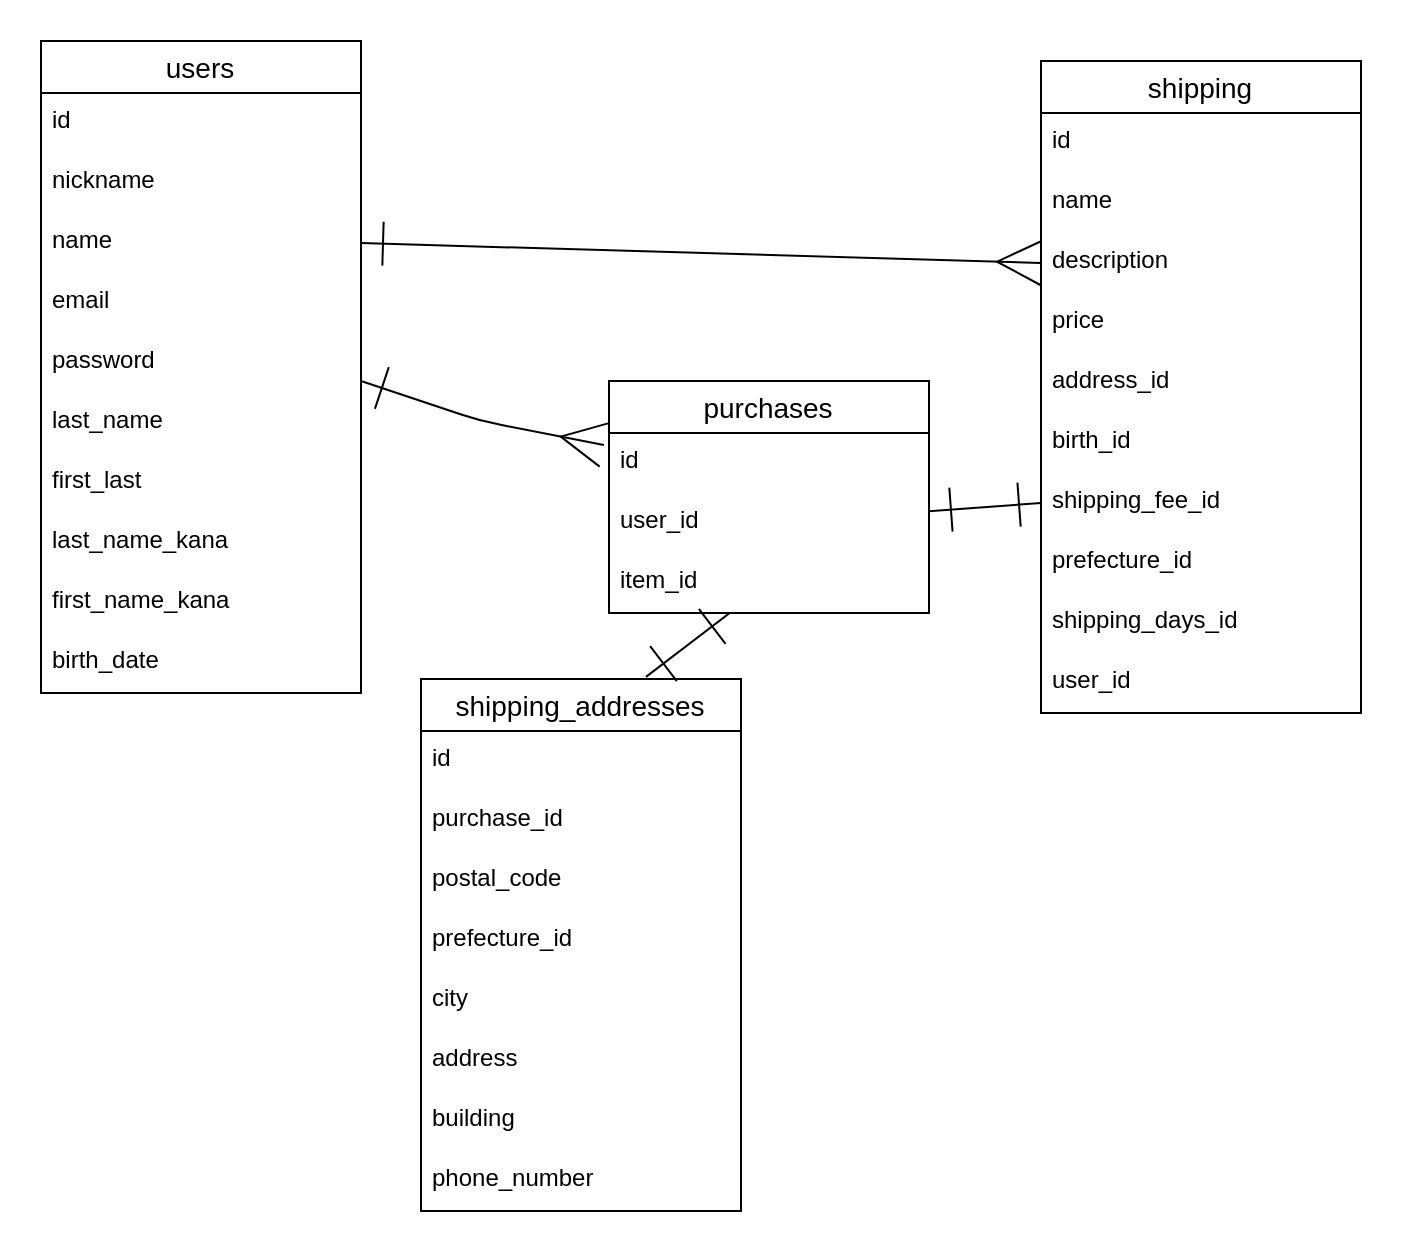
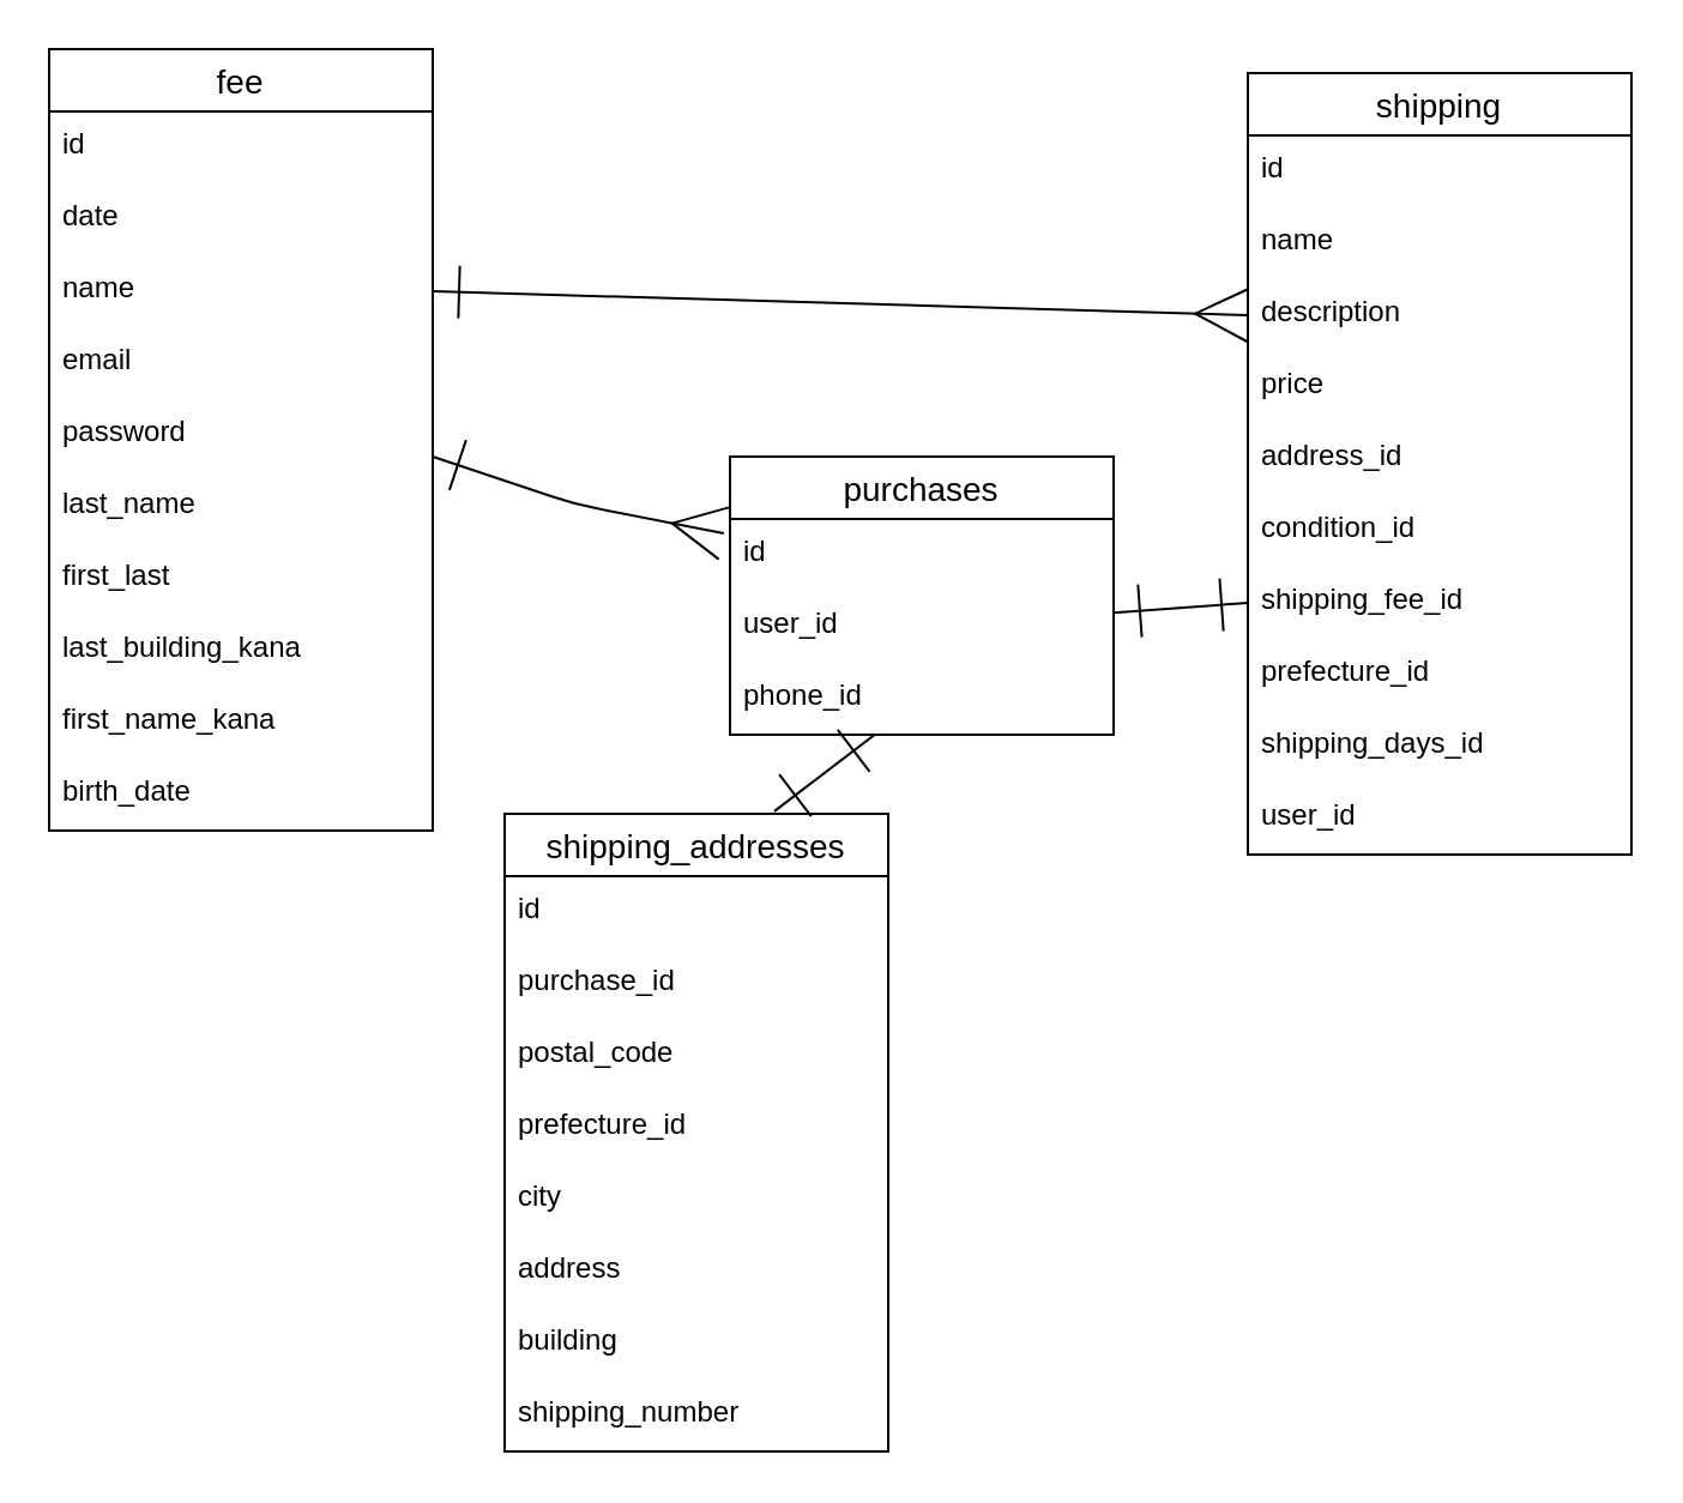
  <mxCell id="0" />
  <mxCell id="1" parent="0" />
- <mxCell id="2" value="users" style="swimlane;fontStyle=0;childLayout=stackLayout;horizontal=1;startSize=26;horizontalStack=0;resizeParent=1;resizeParentMax=0;resizeLast=0;collapsible=1;marginBottom=0;align=center;fontSize=14;" vertex="1" parent="1"><mxGeometry x="20" width="160" height="326" as="geometry" y="20" /></mxCell>
+ <mxCell id="2" value="fee" style="swimlane;fontStyle=0;childLayout=stackLayout;horizontal=1;startSize=26;horizontalStack=0;resizeParent=1;resizeParentMax=0;resizeLast=0;collapsible=1;marginBottom=0;align=center;fontSize=14;" vertex="1" parent="1"><mxGeometry x="20" width="160" height="326" as="geometry" y="20" /></mxCell>
  <mxCell id="3" value="id " style="text;strokeColor=none;fillColor=none;spacingLeft=4;spacingRight=4;overflow=hidden;rotatable=0;points=[[0,0.5],[1,0.5]];portConstraint=eastwest;fontSize=12;" vertex="1" parent="2"><mxGeometry y="26" width="160" height="30" as="geometry" /></mxCell>
- <mxCell id="4" value="nickname" style="text;strokeColor=none;fillColor=none;spacingLeft=4;spacingRight=4;overflow=hidden;rotatable=0;points=[[0,0.5],[1,0.5]];portConstraint=eastwest;fontSize=12;" vertex="1" parent="2"><mxGeometry y="56" width="160" height="30" as="geometry" /></mxCell>
+ <mxCell id="4" value="date" style="text;strokeColor=none;fillColor=none;spacingLeft=4;spacingRight=4;overflow=hidden;rotatable=0;points=[[0,0.5],[1,0.5]];portConstraint=eastwest;fontSize=12;" vertex="1" parent="2"><mxGeometry y="56" width="160" height="30" as="geometry" /></mxCell>
  <mxCell id="5" value="name" style="text;strokeColor=none;fillColor=none;spacingLeft=4;spacingRight=4;overflow=hidden;rotatable=0;points=[[0,0.5],[1,0.5]];portConstraint=eastwest;fontSize=12;" vertex="1" parent="2"><mxGeometry y="86" width="160" height="30" as="geometry" /></mxCell>
  <mxCell id="6" value="email" style="text;strokeColor=none;fillColor=none;spacingLeft=4;spacingRight=4;overflow=hidden;rotatable=0;points=[[0,0.5],[1,0.5]];portConstraint=eastwest;fontSize=12;" vertex="1" parent="2"><mxGeometry y="116" width="160" height="30" as="geometry" /></mxCell>
  <mxCell id="7" value="password" style="text;strokeColor=none;fillColor=none;spacingLeft=4;spacingRight=4;overflow=hidden;rotatable=0;points=[[0,0.5],[1,0.5]];portConstraint=eastwest;fontSize=12;" vertex="1" parent="2"><mxGeometry y="146" width="160" height="30" as="geometry" /></mxCell>
  <mxCell id="8" value="last_name" style="text;strokeColor=none;fillColor=none;spacingLeft=4;spacingRight=4;overflow=hidden;rotatable=0;points=[[0,0.5],[1,0.5]];portConstraint=eastwest;fontSize=12;fontFamily=Helvetica;fontColor=default;" vertex="1" parent="2"><mxGeometry y="176" width="160" height="30" as="geometry" /></mxCell>
  <mxCell id="9" value="first_last" style="text;strokeColor=none;fillColor=none;spacingLeft=4;spacingRight=4;overflow=hidden;rotatable=0;points=[[0,0.5],[1,0.5]];portConstraint=eastwest;fontSize=12;fontFamily=Helvetica;fontColor=default;" vertex="1" parent="2"><mxGeometry y="206" width="160" height="30" as="geometry" /></mxCell>
- <mxCell id="10" value="last_name_kana" style="text;strokeColor=none;fillColor=none;spacingLeft=4;spacingRight=4;overflow=hidden;rotatable=0;points=[[0,0.5],[1,0.5]];portConstraint=eastwest;fontSize=12;fontFamily=Helvetica;fontColor=default;" vertex="1" parent="2"><mxGeometry y="236" width="160" height="30" as="geometry" /></mxCell>
+ <mxCell id="10" value="last_building_kana" style="text;strokeColor=none;fillColor=none;spacingLeft=4;spacingRight=4;overflow=hidden;rotatable=0;points=[[0,0.5],[1,0.5]];portConstraint=eastwest;fontSize=12;fontFamily=Helvetica;fontColor=default;" vertex="1" parent="2"><mxGeometry y="236" width="160" height="30" as="geometry" /></mxCell>
  <mxCell id="11" value="first_name_kana" style="text;strokeColor=none;fillColor=none;spacingLeft=4;spacingRight=4;overflow=hidden;rotatable=0;points=[[0,0.5],[1,0.5]];portConstraint=eastwest;fontSize=12;fontFamily=Helvetica;fontColor=default;" vertex="1" parent="2"><mxGeometry y="266" width="160" height="30" as="geometry" /></mxCell>
  <mxCell id="12" value="birth_date" style="text;strokeColor=none;fillColor=none;spacingLeft=4;spacingRight=4;overflow=hidden;rotatable=0;points=[[0,0.5],[1,0.5]];portConstraint=eastwest;fontSize=12;fontFamily=Helvetica;fontColor=default;" vertex="1" parent="2"><mxGeometry y="296" width="160" height="30" as="geometry" /></mxCell>
  <mxCell id="13" value="shipping_addresses" style="swimlane;fontStyle=0;childLayout=stackLayout;horizontal=1;startSize=26;horizontalStack=0;resizeParent=1;resizeParentMax=0;resizeLast=0;collapsible=1;marginBottom=0;align=center;fontSize=14;" vertex="1" parent="1"><mxGeometry x="210" y="339" width="160" height="266" as="geometry" /></mxCell>
  <mxCell id="14" value="id" style="text;strokeColor=none;fillColor=none;spacingLeft=4;spacingRight=4;overflow=hidden;rotatable=0;points=[[0,0.5],[1,0.5]];portConstraint=eastwest;fontSize=12;" vertex="1" parent="13"><mxGeometry y="26" width="160" height="30" as="geometry" /></mxCell>
  <mxCell id="15" value="purchase_id" style="text;strokeColor=none;fillColor=none;spacingLeft=4;spacingRight=4;overflow=hidden;rotatable=0;points=[[0,0.5],[1,0.5]];portConstraint=eastwest;fontSize=12;" vertex="1" parent="13"><mxGeometry y="56" width="160" height="30" as="geometry" /></mxCell>
  <mxCell id="16" value="postal_code" style="text;strokeColor=none;fillColor=none;spacingLeft=4;spacingRight=4;overflow=hidden;rotatable=0;points=[[0,0.5],[1,0.5]];portConstraint=eastwest;fontSize=12;" vertex="1" parent="13"><mxGeometry y="86" width="160" height="30" as="geometry" /></mxCell>
  <mxCell id="17" value="prefecture_id" style="text;strokeColor=none;fillColor=none;spacingLeft=4;spacingRight=4;overflow=hidden;rotatable=0;points=[[0,0.5],[1,0.5]];portConstraint=eastwest;fontSize=12;" vertex="1" parent="13"><mxGeometry y="116" width="160" height="30" as="geometry" /></mxCell>
  <mxCell id="18" value="city" style="text;strokeColor=none;fillColor=none;spacingLeft=4;spacingRight=4;overflow=hidden;rotatable=0;points=[[0,0.5],[1,0.5]];portConstraint=eastwest;fontSize=12;" vertex="1" parent="13"><mxGeometry y="146" width="160" height="30" as="geometry" /></mxCell>
  <mxCell id="19" value="address" style="text;strokeColor=none;fillColor=none;spacingLeft=4;spacingRight=4;overflow=hidden;rotatable=0;points=[[0,0.5],[1,0.5]];portConstraint=eastwest;fontSize=12;" vertex="1" parent="13"><mxGeometry y="176" width="160" height="30" as="geometry" /></mxCell>
  <mxCell id="20" value="building" style="text;strokeColor=none;fillColor=none;spacingLeft=4;spacingRight=4;overflow=hidden;rotatable=0;points=[[0,0.5],[1,0.5]];portConstraint=eastwest;fontSize=12;" vertex="1" parent="13"><mxGeometry y="206" width="160" height="30" as="geometry" /></mxCell>
- <mxCell id="21" value="phone_number" style="text;strokeColor=none;fillColor=none;spacingLeft=4;spacingRight=4;overflow=hidden;rotatable=0;points=[[0,0.5],[1,0.5]];portConstraint=eastwest;fontSize=12;" vertex="1" parent="13"><mxGeometry y="236" width="160" height="30" as="geometry" /></mxCell>
+ <mxCell id="21" value="shipping_number" style="text;strokeColor=none;fillColor=none;spacingLeft=4;spacingRight=4;overflow=hidden;rotatable=0;points=[[0,0.5],[1,0.5]];portConstraint=eastwest;fontSize=12;" vertex="1" parent="13"><mxGeometry y="236" width="160" height="30" as="geometry" /></mxCell>
  <mxCell id="22" value="shipping" style="swimlane;fontStyle=0;childLayout=stackLayout;horizontal=1;startSize=26;horizontalStack=0;resizeParent=1;resizeParentMax=0;resizeLast=0;collapsible=1;marginBottom=0;align=center;fontSize=14;" vertex="1" parent="1"><mxGeometry x="520" y="30" width="160" height="326" as="geometry" /></mxCell>
  <mxCell id="23" value="id" style="text;strokeColor=none;fillColor=none;spacingLeft=4;spacingRight=4;overflow=hidden;rotatable=0;points=[[0,0.5],[1,0.5]];portConstraint=eastwest;fontSize=12;" vertex="1" parent="22"><mxGeometry y="26" width="160" height="30" as="geometry" /></mxCell>
  <mxCell id="24" value="name" style="text;strokeColor=none;fillColor=none;spacingLeft=4;spacingRight=4;overflow=hidden;rotatable=0;points=[[0,0.5],[1,0.5]];portConstraint=eastwest;fontSize=12;" vertex="1" parent="22"><mxGeometry y="56" width="160" height="30" as="geometry" /></mxCell>
  <mxCell id="25" value="description" style="text;strokeColor=none;fillColor=none;spacingLeft=4;spacingRight=4;overflow=hidden;rotatable=0;points=[[0,0.5],[1,0.5]];portConstraint=eastwest;fontSize=12;" vertex="1" parent="22"><mxGeometry y="86" width="160" height="30" as="geometry" /></mxCell>
  <mxCell id="26" value="price" style="text;strokeColor=none;fillColor=none;spacingLeft=4;spacingRight=4;overflow=hidden;rotatable=0;points=[[0,0.5],[1,0.5]];portConstraint=eastwest;fontSize=12;" vertex="1" parent="22"><mxGeometry y="116" width="160" height="30" as="geometry" /></mxCell>
  <mxCell id="27" value="address_id" style="text;strokeColor=none;fillColor=none;spacingLeft=4;spacingRight=4;overflow=hidden;rotatable=0;points=[[0,0.5],[1,0.5]];portConstraint=eastwest;fontSize=12;" vertex="1" parent="22"><mxGeometry y="146" width="160" height="30" as="geometry" /></mxCell>
- <mxCell id="28" value="birth_id" style="text;strokeColor=none;fillColor=none;spacingLeft=4;spacingRight=4;overflow=hidden;rotatable=0;points=[[0,0.5],[1,0.5]];portConstraint=eastwest;fontSize=12;" vertex="1" parent="22"><mxGeometry y="176" width="160" height="30" as="geometry" /></mxCell>
+ <mxCell id="28" value="condition_id" style="text;strokeColor=none;fillColor=none;spacingLeft=4;spacingRight=4;overflow=hidden;rotatable=0;points=[[0,0.5],[1,0.5]];portConstraint=eastwest;fontSize=12;" vertex="1" parent="22"><mxGeometry y="176" width="160" height="30" as="geometry" /></mxCell>
  <mxCell id="29" value="shipping_fee_id" style="text;strokeColor=none;fillColor=none;spacingLeft=4;spacingRight=4;overflow=hidden;rotatable=0;points=[[0,0.5],[1,0.5]];portConstraint=eastwest;fontSize=12;" vertex="1" parent="22"><mxGeometry y="206" width="160" height="30" as="geometry" /></mxCell>
  <mxCell id="30" value="prefecture_id" style="text;strokeColor=none;fillColor=none;spacingLeft=4;spacingRight=4;overflow=hidden;rotatable=0;points=[[0,0.5],[1,0.5]];portConstraint=eastwest;fontSize=12;" vertex="1" parent="22"><mxGeometry y="236" width="160" height="30" as="geometry" /></mxCell>
  <mxCell id="31" value="shipping_days_id" style="text;strokeColor=none;fillColor=none;spacingLeft=4;spacingRight=4;overflow=hidden;rotatable=0;points=[[0,0.5],[1,0.5]];portConstraint=eastwest;fontSize=12;" vertex="1" parent="22"><mxGeometry y="266" width="160" height="30" as="geometry" /></mxCell>
  <mxCell id="32" value="user_id" style="text;strokeColor=none;fillColor=none;spacingLeft=4;spacingRight=4;overflow=hidden;rotatable=0;points=[[0,0.5],[1,0.5]];portConstraint=eastwest;fontSize=12;" vertex="1" parent="22"><mxGeometry y="296" width="160" height="30" as="geometry" /></mxCell>
  <mxCell id="33" value="purchases" style="swimlane;fontStyle=0;childLayout=stackLayout;horizontal=1;startSize=26;horizontalStack=0;resizeParent=1;resizeParentMax=0;resizeLast=0;collapsible=1;marginBottom=0;align=center;fontSize=14;" vertex="1" parent="1"><mxGeometry x="304" y="190" width="160" height="116" as="geometry" /></mxCell>
  <mxCell id="34" value="id" style="text;strokeColor=none;fillColor=none;spacingLeft=4;spacingRight=4;overflow=hidden;rotatable=0;points=[[0,0.5],[1,0.5]];portConstraint=eastwest;fontSize=12;" vertex="1" parent="33"><mxGeometry y="26" width="160" height="30" as="geometry" /></mxCell>
  <mxCell id="35" value="user_id" style="text;strokeColor=none;fillColor=none;spacingLeft=4;spacingRight=4;overflow=hidden;rotatable=0;points=[[0,0.5],[1,0.5]];portConstraint=eastwest;fontSize=12;" vertex="1" parent="33"><mxGeometry y="56" width="160" height="30" as="geometry" /></mxCell>
- <mxCell id="36" value="item_id" style="text;strokeColor=none;fillColor=none;spacingLeft=4;spacingRight=4;overflow=hidden;rotatable=0;points=[[0,0.5],[1,0.5]];portConstraint=eastwest;fontSize=12;" vertex="1" parent="33"><mxGeometry y="86" width="160" height="30" as="geometry" /></mxCell>
+ <mxCell id="36" value="phone_id" style="text;strokeColor=none;fillColor=none;spacingLeft=4;spacingRight=4;overflow=hidden;rotatable=0;points=[[0,0.5],[1,0.5]];portConstraint=eastwest;fontSize=12;" vertex="1" parent="33"><mxGeometry y="86" width="160" height="30" as="geometry" /></mxCell>
  <mxCell id="37" style="edgeStyle=none;html=1;exitX=1;exitY=0.5;exitDx=0;exitDy=0;entryX=0;entryY=0.5;entryDx=0;entryDy=0;endArrow=ERmany;endFill=0;startArrow=ERone;startFill=0;endSize=20;startSize=20;" edge="1" parent="1" source="5" target="25"><mxGeometry relative="1" as="geometry" /></mxCell>
  <mxCell id="38" style="edgeStyle=none;shape=connector;rounded=1;html=1;labelBackgroundColor=default;strokeColor=default;fontFamily=Helvetica;fontSize=11;fontColor=default;startArrow=ERone;startFill=0;endArrow=ERmany;endFill=0;startSize=20;endSize=20;entryX=-0.016;entryY=0.2;entryDx=0;entryDy=0;entryPerimeter=0;" edge="1" parent="1" target="34"><mxGeometry relative="1" as="geometry"><mxPoint x="180" y="190" as="sourcePoint" /><mxPoint x="280" y="221" as="targetPoint" /><Array as="points"><mxPoint x="240" y="210" /></Array></mxGeometry></mxCell>
  <mxCell id="39" style="edgeStyle=none;shape=connector;rounded=1;html=1;entryX=0;entryY=0.5;entryDx=0;entryDy=0;labelBackgroundColor=default;strokeColor=default;fontFamily=Helvetica;fontSize=11;fontColor=default;startArrow=ERone;startFill=0;endArrow=ERone;endFill=0;startSize=20;endSize=20;" edge="1" parent="1" source="35" target="29"><mxGeometry relative="1" as="geometry" /></mxCell>
  <mxCell id="40" style="edgeStyle=none;shape=connector;rounded=1;html=1;entryX=0.703;entryY=-0.004;entryDx=0;entryDy=0;labelBackgroundColor=default;strokeColor=default;fontFamily=Helvetica;fontSize=11;fontColor=default;startArrow=ERone;startFill=0;endArrow=ERone;endFill=0;startSize=20;endSize=20;entryPerimeter=0;" edge="1" parent="1" source="36" target="13"><mxGeometry relative="1" as="geometry" /></mxCell>
